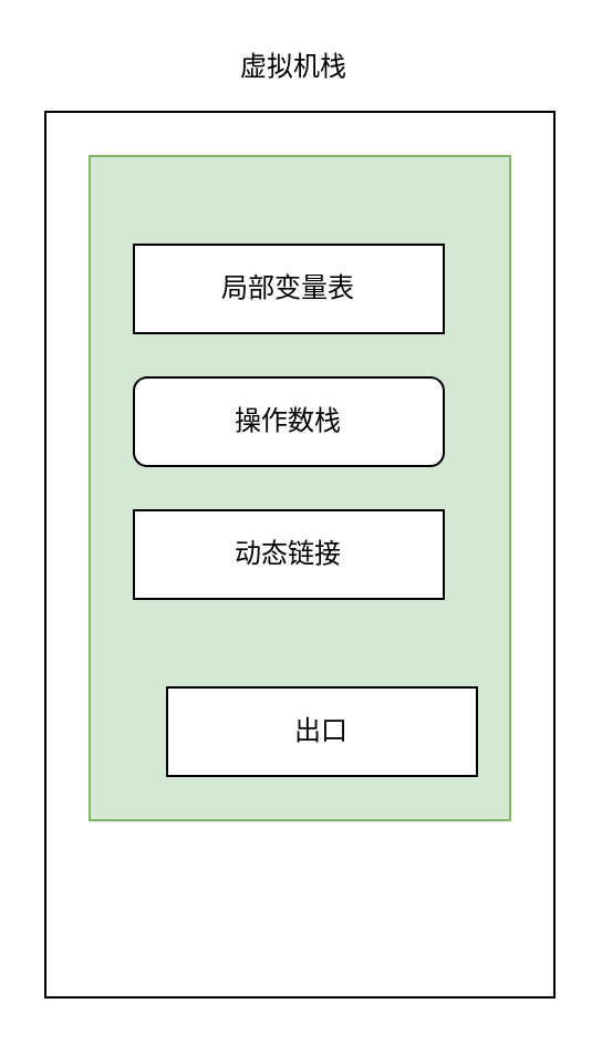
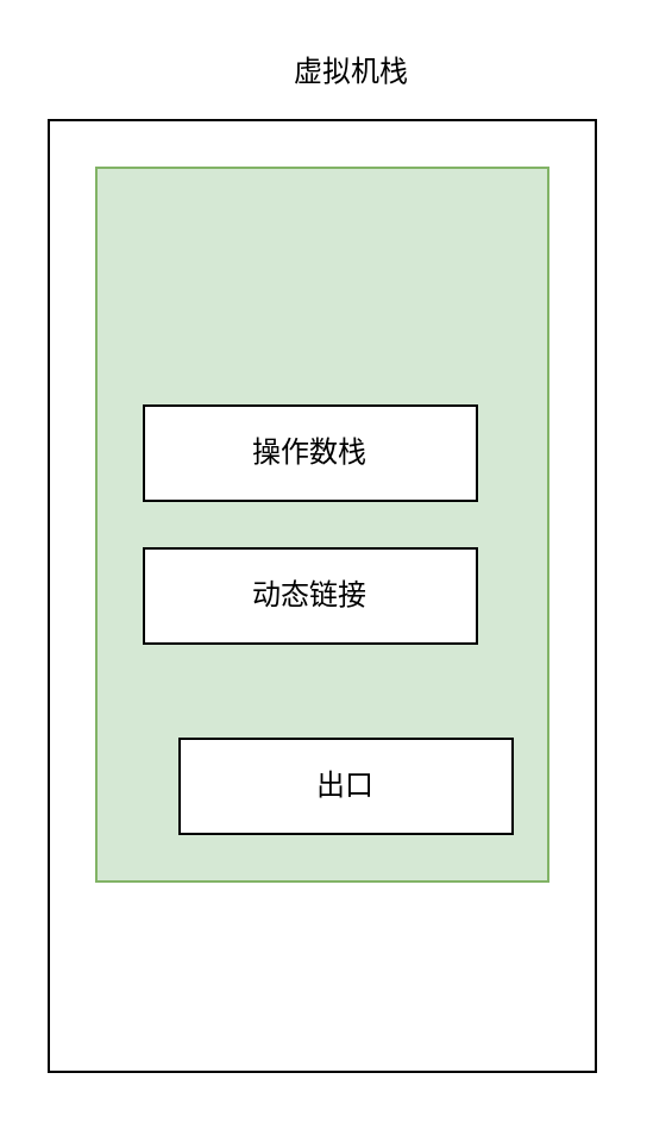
  <mxCell id="0" />
  <mxCell id="1" parent="0" />
  <mxCell id="2" value="" style="rounded=0;whiteSpace=wrap;html=1;" vertex="1" parent="1"><mxGeometry x="20" y="50" width="230" height="400" as="geometry" /></mxCell>
  <mxCell id="3" value="" style="rounded=0;whiteSpace=wrap;html=1;fillColor=#d5e8d4;strokeColor=#82b366;" vertex="1" parent="1"><mxGeometry x="40" y="70" width="190" height="300" as="geometry" /></mxCell>
- <mxCell id="4" value="局部变量表" style="rounded=0;whiteSpace=wrap;html=1;" vertex="1" parent="1"><mxGeometry x="60" y="110" width="140" height="40" as="geometry" /></mxCell>
- <mxCell id="5" value="操作数栈" style="whiteSpace=wrap;html=1;rounded=1;" vertex="1" parent="1"><mxGeometry x="60" y="170" width="140" height="40" as="geometry" /></mxCell>
+ <mxCell id="5" value="操作数栈" style="rounded=0;whiteSpace=wrap;html=1;" vertex="1" parent="1"><mxGeometry x="60" y="170" width="140" height="40" as="geometry" /></mxCell>
  <mxCell id="6" value="出口" style="rounded=0;whiteSpace=wrap;html=1;" vertex="1" parent="1"><mxGeometry x="75" y="310" width="140" height="40" as="geometry" /></mxCell>
  <mxCell id="7" value="动态链接" style="rounded=0;whiteSpace=wrap;html=1;" vertex="1" parent="1"><mxGeometry x="60" y="230" width="140" height="40" as="geometry" /></mxCell>
- <mxCell id="8" value="虚拟机栈" style="text;html=1;strokeColor=none;fillColor=none;align=center;verticalAlign=middle;whiteSpace=wrap;rounded=0;" vertex="1" parent="1"><mxGeometry x="95" y="20" width="75" height="20" as="geometry" /></mxCell>
+ <mxCell id="8" value="虚拟机栈" style="text;html=1;strokeColor=none;fillColor=none;align=center;verticalAlign=middle;whiteSpace=wrap;rounded=0;" vertex="1" parent="1"><mxGeometry x="110" y="20" width="75" height="20" as="geometry" /></mxCell>
